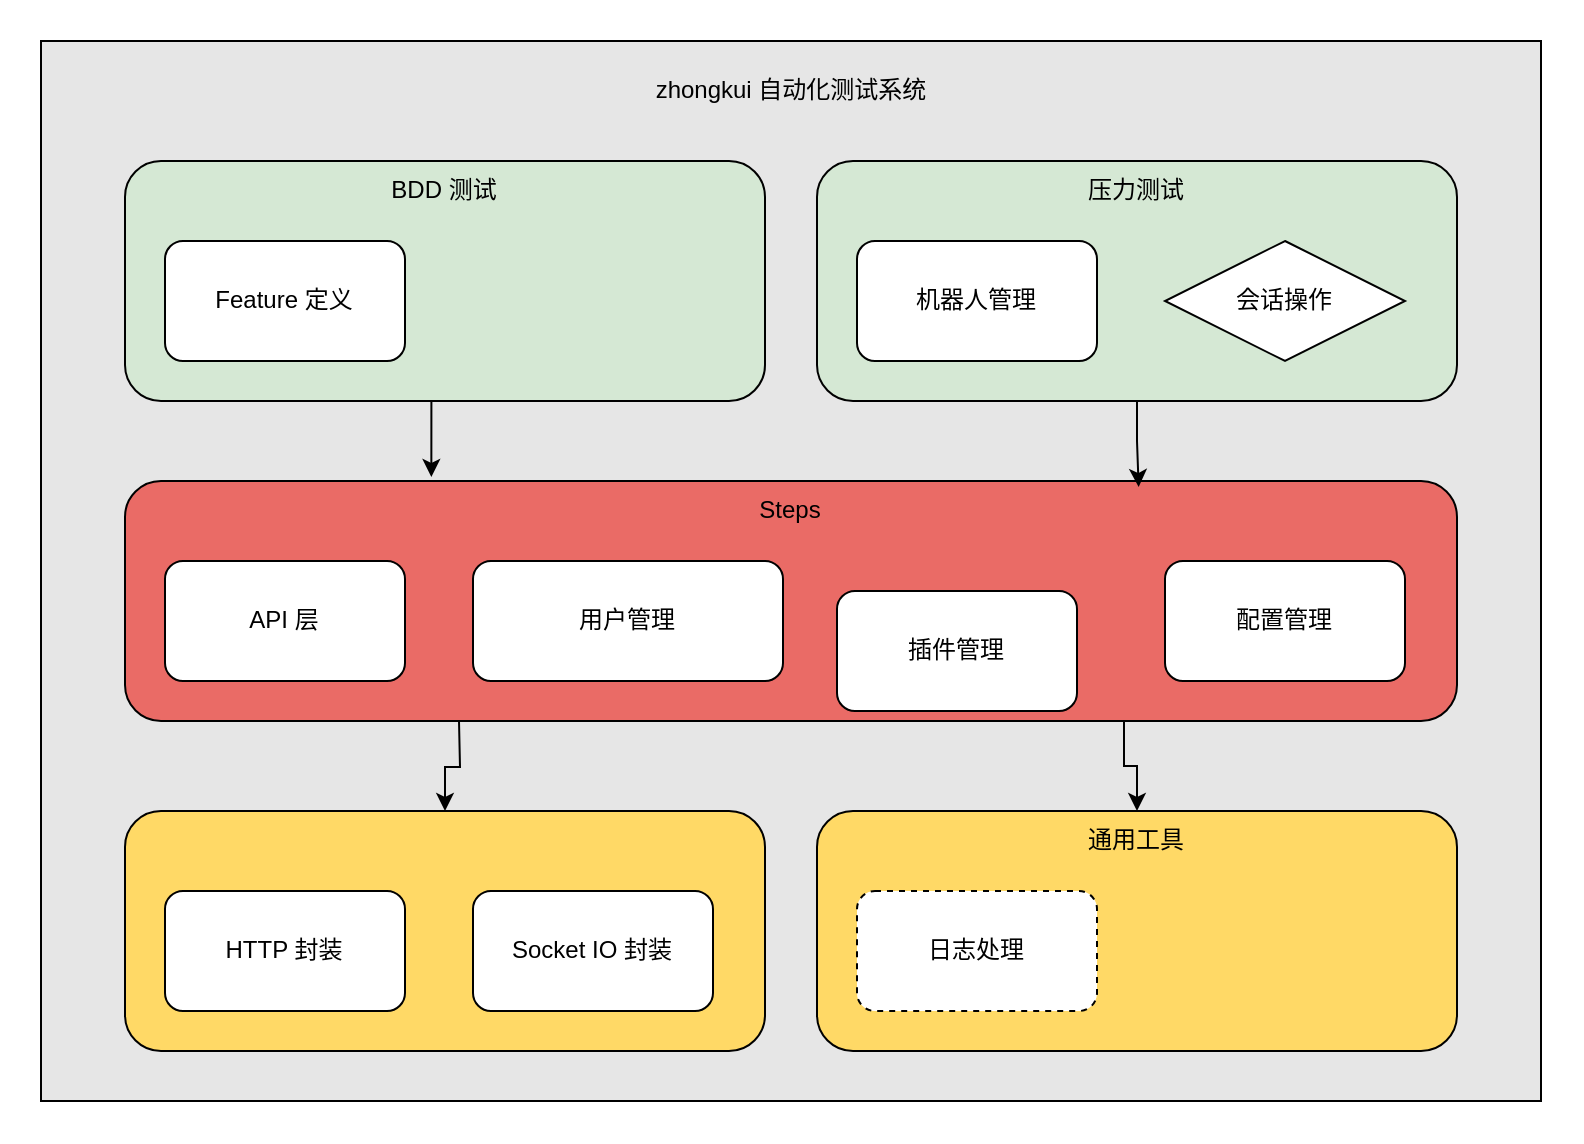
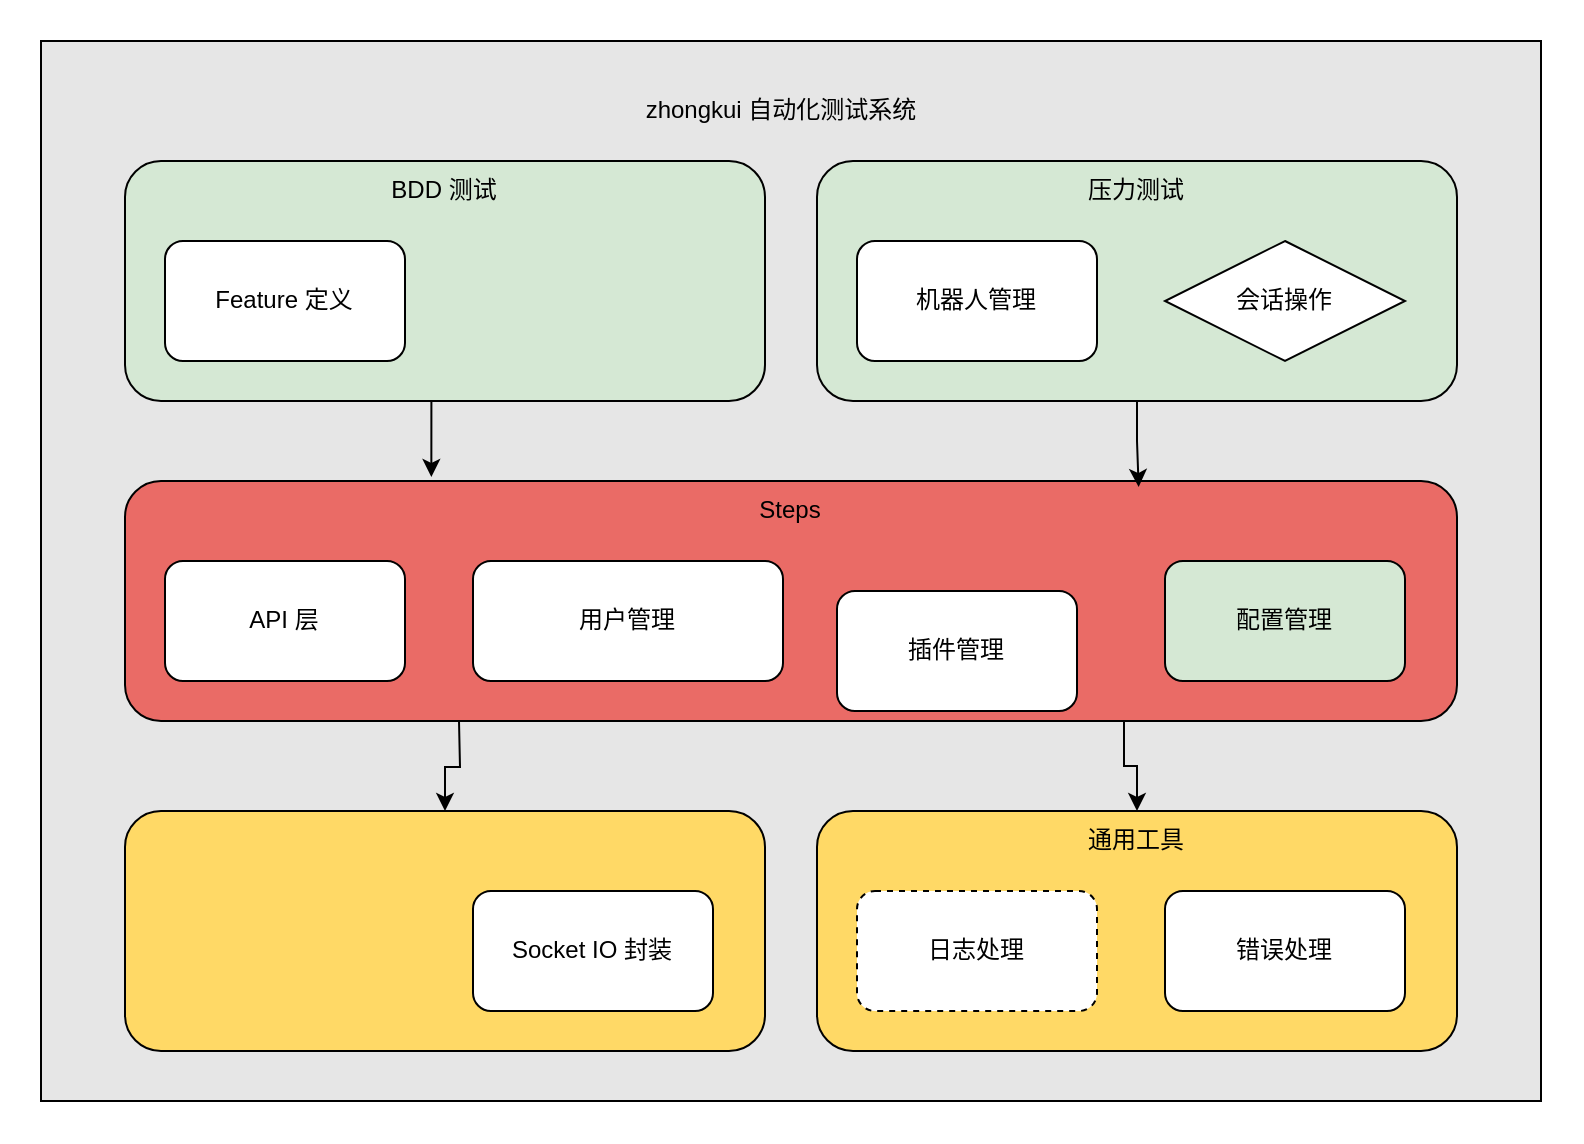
  <mxCell id="0" />
  <mxCell id="1" parent="0" />
  <mxCell id="2" value="" style="rounded=0;whiteSpace=wrap;html=1;fillColor=#E6E6E6;" vertex="1" parent="1"><mxGeometry x="20" y="20" width="750" height="530" as="geometry" /></mxCell>
  <mxCell id="3" style="edgeStyle=orthogonalEdgeStyle;rounded=0;orthogonalLoop=1;jettySize=auto;html=1;" edge="1" parent="1" target="19"><mxGeometry relative="1" as="geometry"><mxPoint x="229" y="360" as="sourcePoint" /></mxGeometry></mxCell>
  <mxCell id="4" style="edgeStyle=orthogonalEdgeStyle;rounded=0;orthogonalLoop=1;jettySize=auto;html=1;exitX=0.75;exitY=1;exitDx=0;exitDy=0;" edge="1" parent="1" source="5" target="22"><mxGeometry relative="1" as="geometry" /></mxCell>
  <mxCell id="5" value="" style="rounded=1;whiteSpace=wrap;html=1;fillColor=#EA6B66;" vertex="1" parent="1"><mxGeometry x="62" y="240" width="666" height="120" as="geometry" /></mxCell>
  <mxCell id="6" style="edgeStyle=orthogonalEdgeStyle;rounded=0;orthogonalLoop=1;jettySize=auto;html=1;exitX=0.5;exitY=1;exitDx=0;exitDy=0;entryX=0.23;entryY=-0.017;entryDx=0;entryDy=0;entryPerimeter=0;" edge="1" parent="1" source="7" target="5"><mxGeometry relative="1" as="geometry" /></mxCell>
  <mxCell id="7" value="" style="rounded=1;whiteSpace=wrap;html=1;fillColor=#D5E8D4;" vertex="1" parent="1"><mxGeometry x="62" y="80" width="320" height="120" as="geometry" /></mxCell>
  <mxCell id="8" value="Feature 定义" style="rounded=1;whiteSpace=wrap;html=1;fillColor=#FFFFFF;" vertex="1" parent="1"><mxGeometry x="82" y="120" width="120" height="60" as="geometry" /></mxCell>
  <mxCell id="9" value="用户管理" style="rounded=1;whiteSpace=wrap;html=1;" vertex="1" parent="1"><mxGeometry x="236" y="280" width="155" height="60" as="geometry" /></mxCell>
  <mxCell id="10" value="BDD 测试" style="text;html=1;align=center;verticalAlign=middle;whiteSpace=wrap;rounded=0;" vertex="1" parent="1"><mxGeometry x="187" y="80" width="70" height="30" as="geometry" /></mxCell>
  <mxCell id="11" value="Steps" style="text;html=1;align=center;verticalAlign=middle;whiteSpace=wrap;rounded=0;" vertex="1" parent="1"><mxGeometry x="360" y="240" width="70" height="30" as="geometry" /></mxCell>
  <mxCell id="12" value="API 层" style="rounded=1;whiteSpace=wrap;html=1;" vertex="1" parent="1"><mxGeometry x="82" y="280" width="120" height="60" as="geometry" /></mxCell>
  <mxCell id="13" value="" style="rounded=1;whiteSpace=wrap;html=1;fillColor=#D5E8D4;" vertex="1" parent="1"><mxGeometry x="408" y="80" width="320" height="120" as="geometry" /></mxCell>
  <mxCell id="14" value="机器人管理" style="rounded=1;whiteSpace=wrap;html=1;" vertex="1" parent="1"><mxGeometry x="428" y="120" width="120" height="60" as="geometry" /></mxCell>
  <mxCell id="15" value="压力测试" style="text;html=1;align=center;verticalAlign=middle;whiteSpace=wrap;rounded=0;" vertex="1" parent="1"><mxGeometry x="533" y="80" width="70" height="30" as="geometry" /></mxCell>
  <mxCell id="16" value="会话操作" style="rhombus;whiteSpace=wrap;html=1;" vertex="1" parent="1"><mxGeometry x="582" y="120" width="120" height="60" as="geometry" /></mxCell>
  <mxCell id="17" value="插件管理" style="rounded=1;whiteSpace=wrap;html=1;" vertex="1" parent="1"><mxGeometry x="418" y="295" width="120" height="60" as="geometry" /></mxCell>
- <mxCell id="18" value="配置管理" style="rounded=1;whiteSpace=wrap;html=1;" vertex="1" parent="1"><mxGeometry x="582" y="280" width="120" height="60" as="geometry" /></mxCell>
+ <mxCell id="18" value="配置管理" style="rounded=1;whiteSpace=wrap;html=1;fillColor=#d5e8d4;" vertex="1" parent="1"><mxGeometry x="582" y="280" width="120" height="60" as="geometry" /></mxCell>
  <mxCell id="19" value="" style="rounded=1;whiteSpace=wrap;html=1;fillColor=#FFD966;" vertex="1" parent="1"><mxGeometry x="62" y="405" width="320" height="120" as="geometry" /></mxCell>
- <mxCell id="20" value="HTTP 封装" style="rounded=1;whiteSpace=wrap;html=1;" vertex="1" parent="1"><mxGeometry x="82" y="445" width="120" height="60" as="geometry" /></mxCell>
  <mxCell id="21" value="Socket IO 封装" style="rounded=1;whiteSpace=wrap;html=1;" vertex="1" parent="1"><mxGeometry x="236" y="445" width="120" height="60" as="geometry" /></mxCell>
  <mxCell id="22" value="" style="rounded=1;whiteSpace=wrap;html=1;fillColor=#FFD966;" vertex="1" parent="1"><mxGeometry x="408" y="405" width="320" height="120" as="geometry" /></mxCell>
  <mxCell id="23" value="日志处理" style="rounded=1;whiteSpace=wrap;html=1;dashed=1;" vertex="1" parent="1"><mxGeometry x="428" y="445" width="120" height="60" as="geometry" /></mxCell>
  <mxCell id="24" value="通用工具" style="text;html=1;align=center;verticalAlign=middle;whiteSpace=wrap;rounded=0;" vertex="1" parent="1"><mxGeometry x="533" y="405" width="70" height="30" as="geometry" /></mxCell>
- <mxCell id="26" value="zhongkui 自动化测试系统" style="text;html=1;align=center;verticalAlign=middle;whiteSpace=wrap;rounded=0;" vertex="1" parent="1"><mxGeometry x="318.5" y="30" width="153" height="30" as="geometry" /></mxCell>
+ <mxCell id="25" value="错误处理" style="rounded=1;whiteSpace=wrap;html=1;" vertex="1" parent="1"><mxGeometry x="582" y="445" width="120" height="60" as="geometry" /></mxCell>
+ <mxCell id="26" value="zhongkui 自动化测试系统" style="text;html=1;align=center;verticalAlign=middle;whiteSpace=wrap;rounded=0;" vertex="1" parent="1"><mxGeometry x="313.5" y="40" width="153" height="30" as="geometry" /></mxCell>
  <mxCell id="27" style="edgeStyle=orthogonalEdgeStyle;rounded=0;orthogonalLoop=1;jettySize=auto;html=1;entryX=0.761;entryY=0.025;entryDx=0;entryDy=0;entryPerimeter=0;" edge="1" parent="1" source="13" target="5"><mxGeometry relative="1" as="geometry" /></mxCell>
